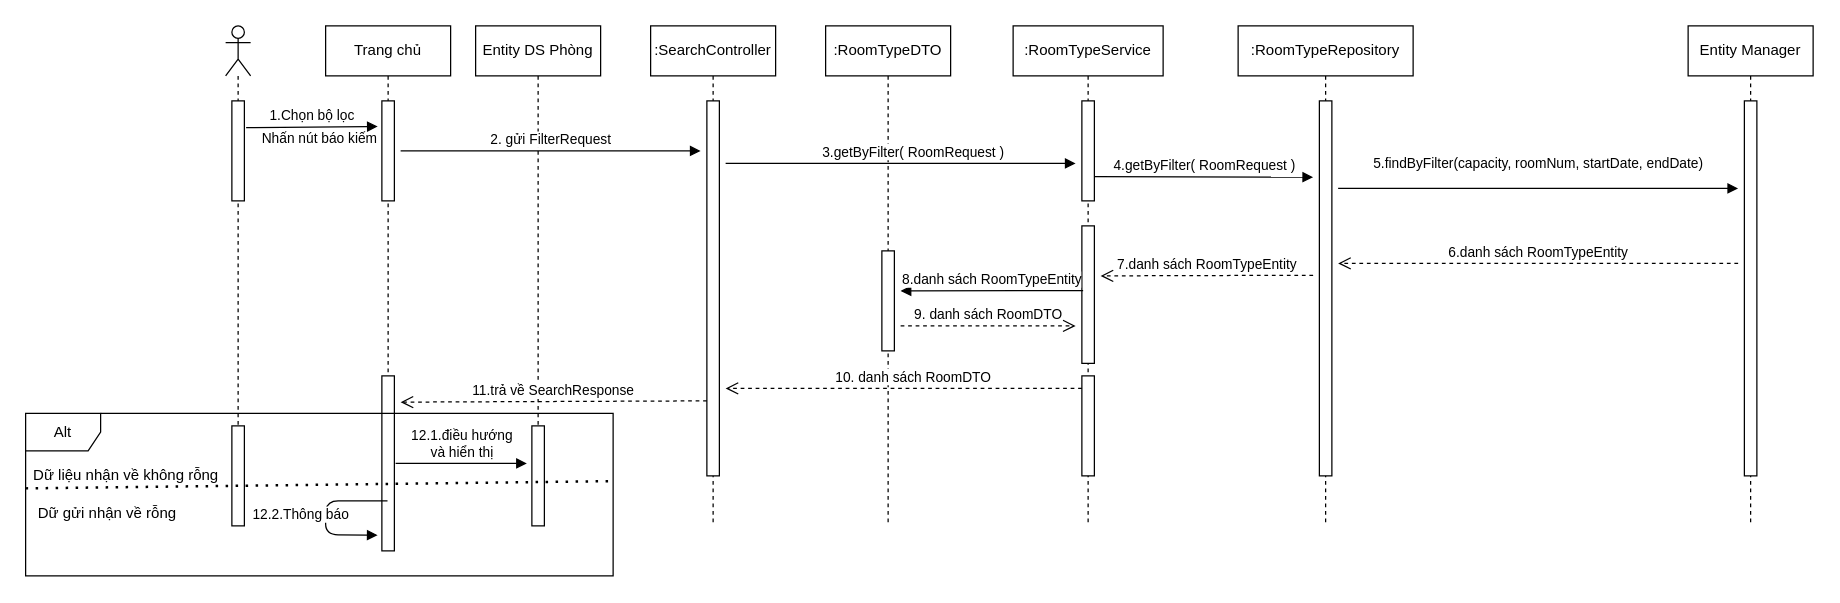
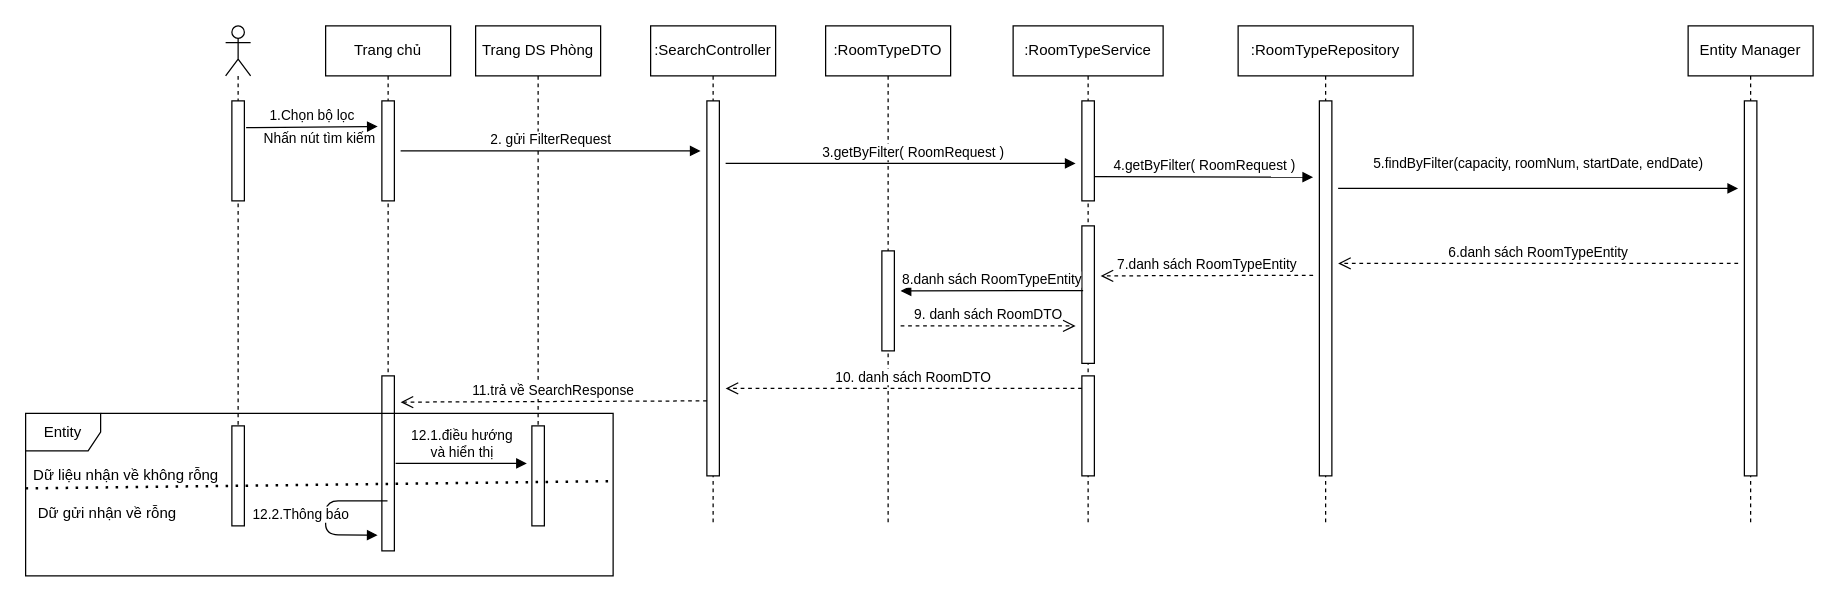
  <mxCell id="0" />
  <mxCell id="1" parent="0" />
  <mxCell id="2" value="" style="shape=umlLifeline;participant=umlActor;perimeter=lifelinePerimeter;whiteSpace=wrap;html=1;container=1;collapsible=0;recursiveResize=0;verticalAlign=top;spacingTop=36;outlineConnect=0;" parent="1" vertex="1"><mxGeometry x="180" y="20" width="20" height="400" as="geometry" /></mxCell>
  <mxCell id="3" value=":RoomTypeDTO" style="shape=umlLifeline;perimeter=lifelinePerimeter;whiteSpace=wrap;html=1;container=1;collapsible=0;recursiveResize=0;outlineConnect=0;" parent="1" vertex="1"><mxGeometry x="660" y="20" width="100" height="400" as="geometry" /></mxCell>
  <mxCell id="4" value=":SearchController" style="shape=umlLifeline;perimeter=lifelinePerimeter;whiteSpace=wrap;html=1;container=1;collapsible=0;recursiveResize=0;outlineConnect=0;" parent="1" vertex="1"><mxGeometry x="520" y="20" width="100" height="400" as="geometry" /></mxCell>
  <mxCell id="5" value="" style="html=1;points=[];perimeter=orthogonalPerimeter;" parent="4" vertex="1"><mxGeometry x="45" y="60" width="10" height="300" as="geometry" /></mxCell>
  <mxCell id="6" value=":RoomTypeService" style="shape=umlLifeline;perimeter=lifelinePerimeter;whiteSpace=wrap;html=1;container=1;collapsible=0;recursiveResize=0;outlineConnect=0;" parent="1" vertex="1"><mxGeometry x="810" y="20" width="120" height="400" as="geometry" /></mxCell>
  <mxCell id="7" value=":RoomTypeRepository" style="shape=umlLifeline;perimeter=lifelinePerimeter;whiteSpace=wrap;html=1;container=1;collapsible=0;recursiveResize=0;outlineConnect=0;" parent="1" vertex="1"><mxGeometry x="990" y="20" width="140" height="400" as="geometry" /></mxCell>
  <mxCell id="8" value="Entity Manager" style="shape=umlLifeline;perimeter=lifelinePerimeter;whiteSpace=wrap;html=1;container=1;collapsible=0;recursiveResize=0;outlineConnect=0;" parent="1" vertex="1"><mxGeometry x="1350" y="20" width="100" height="400" as="geometry" /></mxCell>
  <mxCell id="9" value="" style="html=1;points=[];perimeter=orthogonalPerimeter;" parent="8" vertex="1"><mxGeometry x="45" y="60" width="10" height="300" as="geometry" /></mxCell>
  <mxCell id="10" value="Trang chủ" style="shape=umlLifeline;perimeter=lifelinePerimeter;whiteSpace=wrap;html=1;container=1;collapsible=0;recursiveResize=0;outlineConnect=0;" parent="1" vertex="1"><mxGeometry x="260" y="20" width="100" height="400" as="geometry" /></mxCell>
  <mxCell id="11" value="" style="html=1;points=[];perimeter=orthogonalPerimeter;" parent="10" vertex="1"><mxGeometry x="45" y="60" width="10" height="80" as="geometry" /></mxCell>
- <mxCell id="12" value="&lt;font style=&quot;font-size: 11px&quot;&gt;Nhấn nút báo kiếm&lt;/font&gt;" style="text;html=1;align=center;verticalAlign=middle;resizable=0;points=[];autosize=1;strokeColor=none;" parent="1" vertex="1"><mxGeometry x="200" y="100" width="110" height="20" as="geometry" /></mxCell>
- <mxCell id="13" value="Entity DS Phòng" style="shape=umlLifeline;perimeter=lifelinePerimeter;whiteSpace=wrap;html=1;container=1;collapsible=0;recursiveResize=0;outlineConnect=0;" parent="1" vertex="1"><mxGeometry x="380" y="20" width="100" height="400" as="geometry" /></mxCell>
+ <mxCell id="12" value="&lt;font style=&quot;font-size: 11px&quot;&gt;Nhấn nút tìm kiếm&lt;/font&gt;" style="text;html=1;align=center;verticalAlign=middle;resizable=0;points=[];autosize=1;strokeColor=none;" parent="1" vertex="1"><mxGeometry x="200" y="100" width="110" height="20" as="geometry" /></mxCell>
+ <mxCell id="13" value="Trang DS Phòng" style="shape=umlLifeline;perimeter=lifelinePerimeter;whiteSpace=wrap;html=1;container=1;collapsible=0;recursiveResize=0;outlineConnect=0;" parent="1" vertex="1"><mxGeometry x="380" y="20" width="100" height="400" as="geometry" /></mxCell>
  <mxCell id="14" value="3.getByFilter( RoomRequest )" style="html=1;verticalAlign=bottom;endArrow=block;" parent="1" edge="1"><mxGeometry x="0.071" width="80" relative="1" as="geometry"><mxPoint x="580" y="130" as="sourcePoint" /><mxPoint x="860" y="130" as="targetPoint" /><Array as="points"><mxPoint x="780" y="130" /></Array><mxPoint as="offset" /></mxGeometry></mxCell>
  <mxCell id="15" value="" style="html=1;points=[];perimeter=orthogonalPerimeter;" parent="1" vertex="1"><mxGeometry x="865" y="80" width="10" height="80" as="geometry" /></mxCell>
  <mxCell id="16" value="4.getByFilter( RoomRequest )" style="html=1;verticalAlign=bottom;endArrow=block;exitX=1;exitY=0.758;exitDx=0;exitDy=0;exitPerimeter=0;" parent="1" source="15" edge="1"><mxGeometry width="80" relative="1" as="geometry"><mxPoint x="1015" y="140" as="sourcePoint" /><mxPoint x="1050" y="141" as="targetPoint" /></mxGeometry></mxCell>
  <mxCell id="17" value="" style="html=1;points=[];perimeter=orthogonalPerimeter;" parent="1" vertex="1"><mxGeometry x="1055" y="80" width="10" height="300" as="geometry" /></mxCell>
  <mxCell id="18" value="&lt;p style=&quot;text-align: left&quot;&gt;5.findByFilter(capacity, roomNum, startDate, endDate)&lt;/p&gt;" style="html=1;verticalAlign=bottom;endArrow=block;" parent="1" edge="1"><mxGeometry width="80" relative="1" as="geometry"><mxPoint x="1070" y="150" as="sourcePoint" /><mxPoint x="1390" y="150" as="targetPoint" /><mxPoint as="offset" /></mxGeometry></mxCell>
  <mxCell id="19" value="" style="html=1;points=[];perimeter=orthogonalPerimeter;" parent="1" vertex="1"><mxGeometry x="705" y="200" width="10" height="80" as="geometry" /></mxCell>
  <mxCell id="20" value="" style="html=1;points=[];perimeter=orthogonalPerimeter;" parent="1" vertex="1"><mxGeometry x="865" y="180" width="10" height="110" as="geometry" /></mxCell>
  <mxCell id="21" value="" style="html=1;points=[];perimeter=orthogonalPerimeter;" parent="1" vertex="1"><mxGeometry x="865" y="300" width="10" height="80" as="geometry" /></mxCell>
  <mxCell id="22" value="6.danh sách RoomTypeEntity" style="html=1;verticalAlign=bottom;endArrow=open;dashed=1;endSize=8;" parent="1" edge="1"><mxGeometry relative="1" as="geometry"><mxPoint x="1390" y="210" as="sourcePoint" /><mxPoint x="1070" y="210" as="targetPoint" /></mxGeometry></mxCell>
  <mxCell id="23" value="7.danh sách RoomTypeEntity" style="html=1;verticalAlign=bottom;endArrow=open;dashed=1;endSize=8;" parent="1" edge="1"><mxGeometry relative="1" as="geometry"><mxPoint x="1050" y="219.5" as="sourcePoint" /><mxPoint x="880" y="220" as="targetPoint" /></mxGeometry></mxCell>
  <mxCell id="24" value="8.danh sách RoomTypeEntity" style="html=1;verticalAlign=bottom;endArrow=block;exitX=0.1;exitY=0.471;exitDx=0;exitDy=0;exitPerimeter=0;" parent="1" source="20" edge="1"><mxGeometry width="80" relative="1" as="geometry"><mxPoint x="820" y="250" as="sourcePoint" /><mxPoint x="720" y="232" as="targetPoint" /></mxGeometry></mxCell>
  <mxCell id="25" value="9. danh sách RoomDTO" style="html=1;verticalAlign=bottom;endArrow=open;dashed=1;endSize=8;" parent="1" edge="1"><mxGeometry relative="1" as="geometry"><mxPoint x="720" y="260" as="sourcePoint" /><mxPoint x="860" y="260" as="targetPoint" /></mxGeometry></mxCell>
  <mxCell id="26" value="10. danh sách RoomDTO" style="html=1;verticalAlign=bottom;endArrow=open;dashed=1;endSize=8;" parent="1" edge="1"><mxGeometry x="-0.053" relative="1" as="geometry"><mxPoint x="865" y="310" as="sourcePoint" /><mxPoint x="580" y="310" as="targetPoint" /><mxPoint as="offset" /></mxGeometry></mxCell>
  <mxCell id="27" value="" style="html=1;points=[];perimeter=orthogonalPerimeter;" parent="1" vertex="1"><mxGeometry x="305" y="300" width="10" height="140" as="geometry" /></mxCell>
  <mxCell id="28" value="11.trả về SearchResponse" style="html=1;verticalAlign=bottom;endArrow=open;dashed=1;endSize=8;" parent="1" edge="1"><mxGeometry relative="1" as="geometry"><mxPoint x="565" y="320" as="sourcePoint" /><mxPoint x="320" y="321" as="targetPoint" /></mxGeometry></mxCell>
  <mxCell id="29" value="12.1.điều hướng&lt;br&gt;và hiển thị" style="html=1;verticalAlign=bottom;endArrow=block;" parent="1" edge="1"><mxGeometry width="80" relative="1" as="geometry"><mxPoint x="316" y="370" as="sourcePoint" /><mxPoint x="421" y="370" as="targetPoint" /><Array as="points"><mxPoint x="350" y="370" /></Array></mxGeometry></mxCell>
  <mxCell id="30" value="" style="html=1;points=[];perimeter=orthogonalPerimeter;" parent="1" vertex="1"><mxGeometry x="425" y="340" width="10" height="80" as="geometry" /></mxCell>
  <mxCell id="31" value="" style="html=1;points=[];perimeter=orthogonalPerimeter;" parent="1" vertex="1"><mxGeometry x="185" y="80" width="10" height="80" as="geometry" /></mxCell>
  <mxCell id="32" value="1.Chọn bộ lọc" style="html=1;verticalAlign=bottom;endArrow=block;entryX=-0.333;entryY=0.256;entryDx=0;entryDy=0;entryPerimeter=0;exitX=1.14;exitY=0.268;exitDx=0;exitDy=0;exitPerimeter=0;" parent="1" source="31" target="11" edge="1"><mxGeometry width="80" relative="1" as="geometry"><mxPoint x="210" y="100" as="sourcePoint" /><mxPoint x="270" y="100" as="targetPoint" /></mxGeometry></mxCell>
  <mxCell id="33" value="" style="html=1;points=[];perimeter=orthogonalPerimeter;" parent="1" vertex="1"><mxGeometry x="185" y="340" width="10" height="80" as="geometry" /></mxCell>
  <mxCell id="34" value="12.2.Thông báo" style="html=1;verticalAlign=bottom;endArrow=block;entryX=-0.34;entryY=0.91;entryDx=0;entryDy=0;entryPerimeter=0;" parent="1" edge="1" target="27" source="10"><mxGeometry x="0.148" y="-20" width="80" relative="1" as="geometry"><mxPoint x="300" y="410" as="sourcePoint" /><mxPoint x="200" y="410" as="targetPoint" /><Array as="points"><mxPoint x="260" y="400" /><mxPoint x="260" y="427" /></Array><mxPoint y="1" as="offset" /></mxGeometry></mxCell>
- <mxCell id="35" value="Alt" style="shape=umlFrame;whiteSpace=wrap;html=1;" parent="1" vertex="1"><mxGeometry x="20" y="330" width="470" height="130" as="geometry" /></mxCell>
+ <mxCell id="35" value="Entity" style="shape=umlFrame;whiteSpace=wrap;html=1;" parent="1" vertex="1"><mxGeometry x="20" y="330" width="470" height="130" as="geometry" /></mxCell>
  <mxCell id="36" value="" style="endArrow=none;dashed=1;html=1;dashPattern=1 3;strokeWidth=2;entryX=1;entryY=0.417;entryDx=0;entryDy=0;entryPerimeter=0;" parent="1" target="35" edge="1"><mxGeometry width="50" height="50" relative="1" as="geometry"><mxPoint x="20" y="390" as="sourcePoint" /><mxPoint x="480" y="320" as="targetPoint" /></mxGeometry></mxCell>
  <mxCell id="37" value="Dữ gửi nhận về rỗng" style="text;html=1;align=center;verticalAlign=middle;resizable=0;points=[];autosize=1;strokeColor=none;" parent="1" vertex="1"><mxGeometry x="20" y="400" width="130" height="20" as="geometry" /></mxCell>
  <mxCell id="38" value="Dữ liệu nhận về không rỗng" style="text;html=1;align=center;verticalAlign=middle;resizable=0;points=[];autosize=1;strokeColor=none;" parent="1" vertex="1"><mxGeometry x="20" y="370" width="160" height="20" as="geometry" /></mxCell>
  <mxCell id="39" value="2. gửi FilterRequest" style="html=1;verticalAlign=bottom;endArrow=block;" parent="1" edge="1"><mxGeometry width="80" relative="1" as="geometry"><mxPoint x="320" y="120" as="sourcePoint" /><mxPoint x="560" y="120" as="targetPoint" /></mxGeometry></mxCell>
